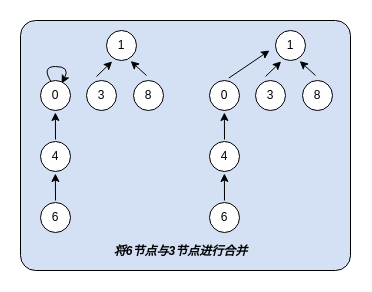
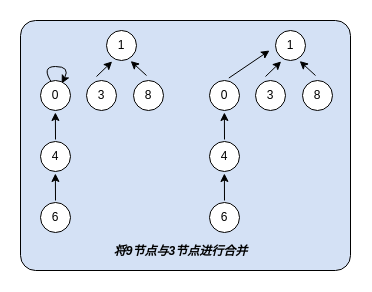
  <mxCell id="0" />
  <mxCell id="1" parent="0" />
  <mxCell id="2" value="" style="rounded=1;whiteSpace=wrap;html=1;arcSize=6;fillColor=#D4E1F5;" vertex="1" parent="1"><mxGeometry x="20" y="20" width="330" height="250" as="geometry" /></mxCell>
  <mxCell id="3" value="" style="curved=1;endArrow=classic;html=1;rounded=0;exitX=0.394;exitY=0.098;exitDx=0;exitDy=0;entryX=0.706;entryY=0.1;entryDx=0;entryDy=0;entryPerimeter=0;exitPerimeter=0;" edge="1" parent="1" source="4" target="4"><mxGeometry width="50" height="50" relative="1" as="geometry"><mxPoint x="-2.5" y="110" as="sourcePoint" /><mxPoint x="47.5" y="60" as="targetPoint" /><Array as="points"><mxPoint x="40" y="66" /><mxPoint x="70" y="66" /></Array></mxGeometry></mxCell>
  <mxCell id="4" value="0" style="ellipse;whiteSpace=wrap;html=1;aspect=fixed;" vertex="1" parent="1"><mxGeometry x="40" y="80" width="30" height="30" as="geometry" /></mxCell>
  <mxCell id="5" value="6" style="ellipse;whiteSpace=wrap;html=1;aspect=fixed;" vertex="1" parent="1"><mxGeometry x="40" y="202" width="30" height="30" as="geometry" /></mxCell>
  <mxCell id="6" value="" style="endArrow=classic;html=1;rounded=0;" edge="1" parent="1"><mxGeometry width="50" height="50" relative="1" as="geometry"><mxPoint x="55" y="200" as="sourcePoint" /><mxPoint x="54.89" y="173" as="targetPoint" /></mxGeometry></mxCell>
  <mxCell id="7" value="4" style="ellipse;whiteSpace=wrap;html=1;aspect=fixed;" vertex="1" parent="1"><mxGeometry x="40" y="141" width="30" height="30" as="geometry" /></mxCell>
  <mxCell id="8" value="" style="endArrow=classic;html=1;rounded=0;" edge="1" parent="1"><mxGeometry width="50" height="50" relative="1" as="geometry"><mxPoint x="55" y="139" as="sourcePoint" /><mxPoint x="54.89" y="112" as="targetPoint" /></mxGeometry></mxCell>
  <mxCell id="9" value="1" style="ellipse;whiteSpace=wrap;html=1;aspect=fixed;" vertex="1" parent="1"><mxGeometry x="106" y="30" width="30" height="30" as="geometry" /></mxCell>
  <mxCell id="10" value="3" style="ellipse;whiteSpace=wrap;html=1;aspect=fixed;" vertex="1" parent="1"><mxGeometry x="86" y="80" width="30" height="30" as="geometry" /></mxCell>
  <mxCell id="11" value="8" style="ellipse;whiteSpace=wrap;html=1;aspect=fixed;" vertex="1" parent="1"><mxGeometry x="133" y="80" width="30" height="30" as="geometry" /></mxCell>
  <mxCell id="12" value="" style="endArrow=classic;html=1;rounded=0;entryX=0.188;entryY=1.032;entryDx=0;entryDy=0;entryPerimeter=0;" edge="1" parent="1" target="9"><mxGeometry width="50" height="50" relative="1" as="geometry"><mxPoint x="96" y="76" as="sourcePoint" /><mxPoint x="60.89" y="59" as="targetPoint" /></mxGeometry></mxCell>
  <mxCell id="13" value="" style="endArrow=classic;html=1;rounded=0;entryX=0.807;entryY=1.019;entryDx=0;entryDy=0;entryPerimeter=0;" edge="1" parent="1" target="9"><mxGeometry width="50" height="50" relative="1" as="geometry"><mxPoint x="146" y="75" as="sourcePoint" /><mxPoint x="136" y="46" as="targetPoint" /></mxGeometry></mxCell>
  <mxCell id="14" value="0" style="ellipse;whiteSpace=wrap;html=1;aspect=fixed;" vertex="1" parent="1"><mxGeometry x="209" y="80" width="30" height="30" as="geometry" /></mxCell>
  <mxCell id="15" value="6" style="ellipse;whiteSpace=wrap;html=1;aspect=fixed;" vertex="1" parent="1"><mxGeometry x="209" y="202" width="30" height="30" as="geometry" /></mxCell>
  <mxCell id="16" value="" style="endArrow=classic;html=1;rounded=0;" edge="1" parent="1"><mxGeometry width="50" height="50" relative="1" as="geometry"><mxPoint x="224" y="200" as="sourcePoint" /><mxPoint x="223.89" y="173" as="targetPoint" /></mxGeometry></mxCell>
  <mxCell id="17" value="4" style="ellipse;whiteSpace=wrap;html=1;aspect=fixed;" vertex="1" parent="1"><mxGeometry x="209" y="141" width="30" height="30" as="geometry" /></mxCell>
  <mxCell id="18" value="" style="endArrow=classic;html=1;rounded=0;" edge="1" parent="1"><mxGeometry width="50" height="50" relative="1" as="geometry"><mxPoint x="224" y="139" as="sourcePoint" /><mxPoint x="223.89" y="112" as="targetPoint" /></mxGeometry></mxCell>
  <mxCell id="19" value="1" style="ellipse;whiteSpace=wrap;html=1;aspect=fixed;" vertex="1" parent="1"><mxGeometry x="275" y="30" width="30" height="30" as="geometry" /></mxCell>
  <mxCell id="20" value="3" style="ellipse;whiteSpace=wrap;html=1;aspect=fixed;" vertex="1" parent="1"><mxGeometry x="255" y="80" width="30" height="30" as="geometry" /></mxCell>
  <mxCell id="21" value="8" style="ellipse;whiteSpace=wrap;html=1;aspect=fixed;" vertex="1" parent="1"><mxGeometry x="302" y="80" width="30" height="30" as="geometry" /></mxCell>
  <mxCell id="22" value="" style="endArrow=classic;html=1;rounded=0;entryX=0.188;entryY=1.032;entryDx=0;entryDy=0;entryPerimeter=0;" edge="1" parent="1" target="19"><mxGeometry width="50" height="50" relative="1" as="geometry"><mxPoint x="265" y="76" as="sourcePoint" /><mxPoint x="229.89" y="59" as="targetPoint" /></mxGeometry></mxCell>
  <mxCell id="23" value="" style="endArrow=classic;html=1;rounded=0;entryX=0.807;entryY=1.019;entryDx=0;entryDy=0;entryPerimeter=0;" edge="1" parent="1" target="19"><mxGeometry width="50" height="50" relative="1" as="geometry"><mxPoint x="315" y="75" as="sourcePoint" /><mxPoint x="305" y="46" as="targetPoint" /></mxGeometry></mxCell>
  <mxCell id="24" value="" style="endArrow=classic;html=1;rounded=0;exitX=0.645;exitY=-0.082;exitDx=0;exitDy=0;exitPerimeter=0;" edge="1" parent="1" source="14"><mxGeometry width="50" height="50" relative="1" as="geometry"><mxPoint x="239" y="70" as="sourcePoint" /><mxPoint x="269" y="50" as="targetPoint" /></mxGeometry></mxCell>
- <mxCell id="25" value="&lt;i&gt;&lt;b&gt;将6节点与3节点进行合并&lt;/b&gt;&lt;/i&gt;" style="text;html=1;strokeColor=none;fillColor=none;align=center;verticalAlign=middle;whiteSpace=wrap;rounded=0;" vertex="1" parent="1"><mxGeometry x="81.5" y="236" width="197" height="30" as="geometry" /></mxCell>
+ <mxCell id="25" value="&lt;i&gt;&lt;b&gt;将9节点与3节点进行合并&lt;/b&gt;&lt;/i&gt;" style="text;html=1;strokeColor=none;fillColor=none;align=center;verticalAlign=middle;whiteSpace=wrap;rounded=0;" vertex="1" parent="1"><mxGeometry x="81.5" y="236" width="197" height="30" as="geometry" /></mxCell>
